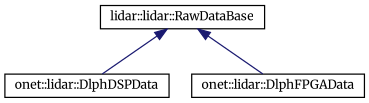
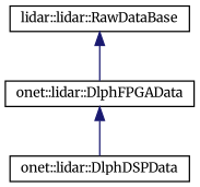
  digraph {
    fontname=Merriweather
    rankdir=TB
    node [color=black fillcolor=white fontname=Merriweather fontsize=10 shape=record style=filled]
    edge [color=midnightblue dir=back fontname=Merriweather fontsize=10 labelfontname=Helvetica labelfontsize=10 style=solid]
    n1 [height=0.2 label="lidar::lidar::RawDataBase" width=0.4]
    n2 [height=0.2 label="onet::lidar::DlphDSPData" width=0.4]
    n3 [height=0.2 label="onet::lidar::DlphFPGAData" width=0.4]
-   n1 -> n2
+   n3 -> n2
    n1 -> n3
  }
